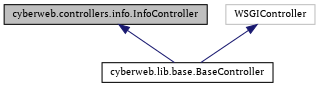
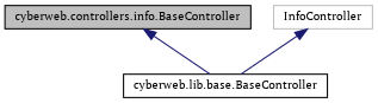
  digraph {
    fontname="PT Serif"
    node [color=black fillcolor=white fontname="PT Serif" fontsize=10 shape=record style=filled]
    edge [color=midnightblue dir=back fontname="PT Serif" fontsize=10 labelfontname=Helvetica labelfontsize=10 style=solid]
-   n1 [fillcolor=grey75 fontcolor=black height=0.2 label="cyberweb.controllers.info.InfoController" width=0.4]
+   n1 [fillcolor=grey75 fontcolor=black height=0.2 label="cyberweb.controllers.info.BaseController" width=0.4]
    n2 [height=0.2 label="cyberweb.lib.base.BaseController" width=0.4]
-   n3 [color=grey75 height=0.2 label=WSGIController width=0.4]
+   n3 [color=grey75 height=0.2 label=InfoController width=0.4]
    n1 -> n2
    n3 -> n2
  }
